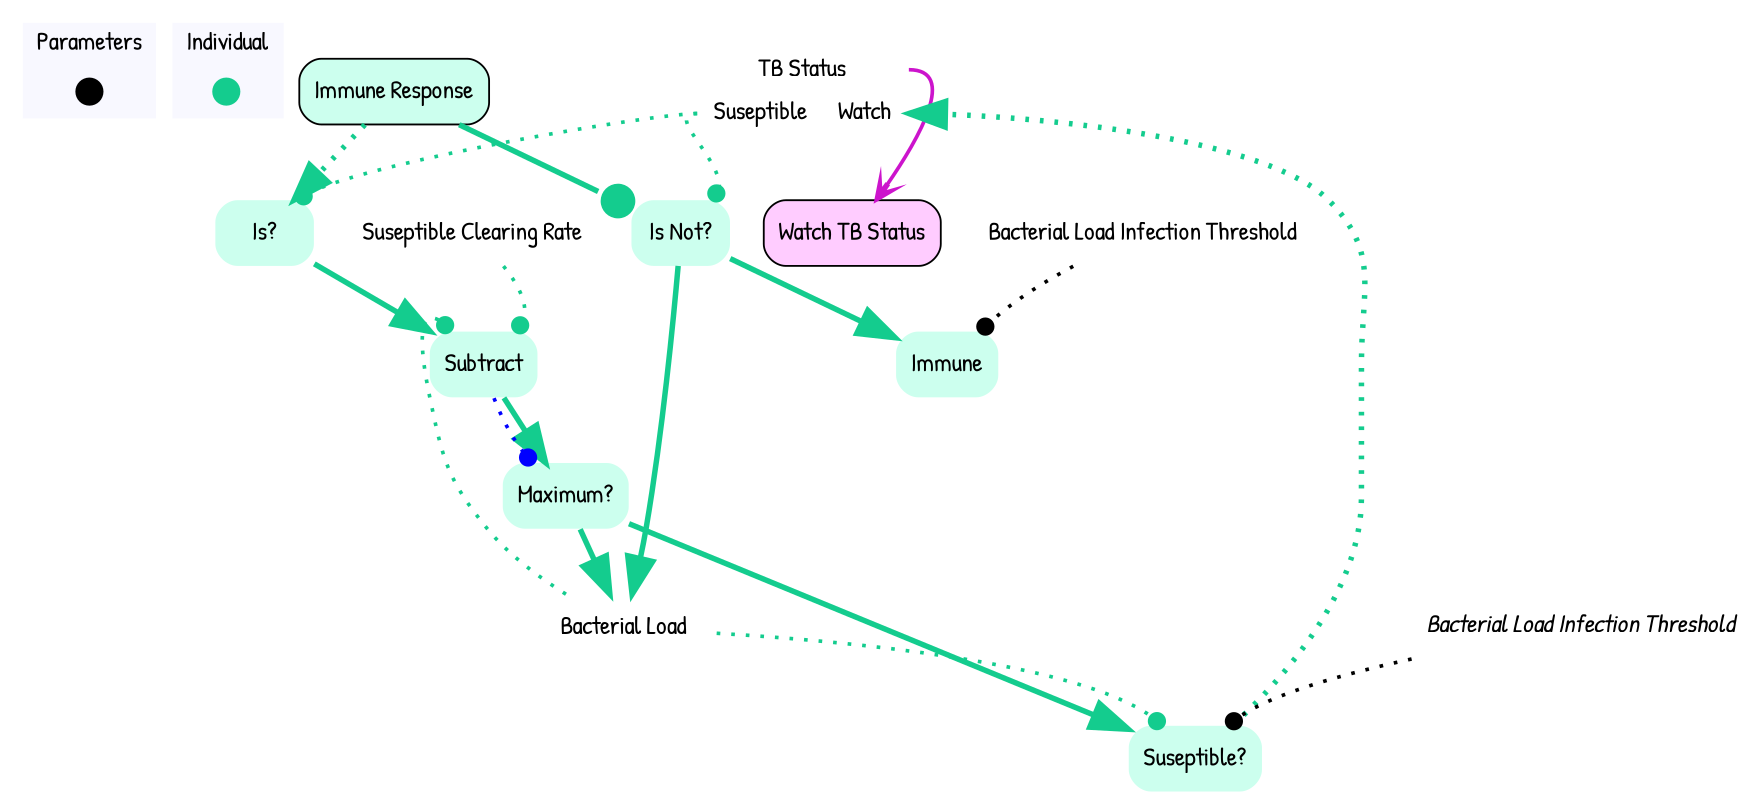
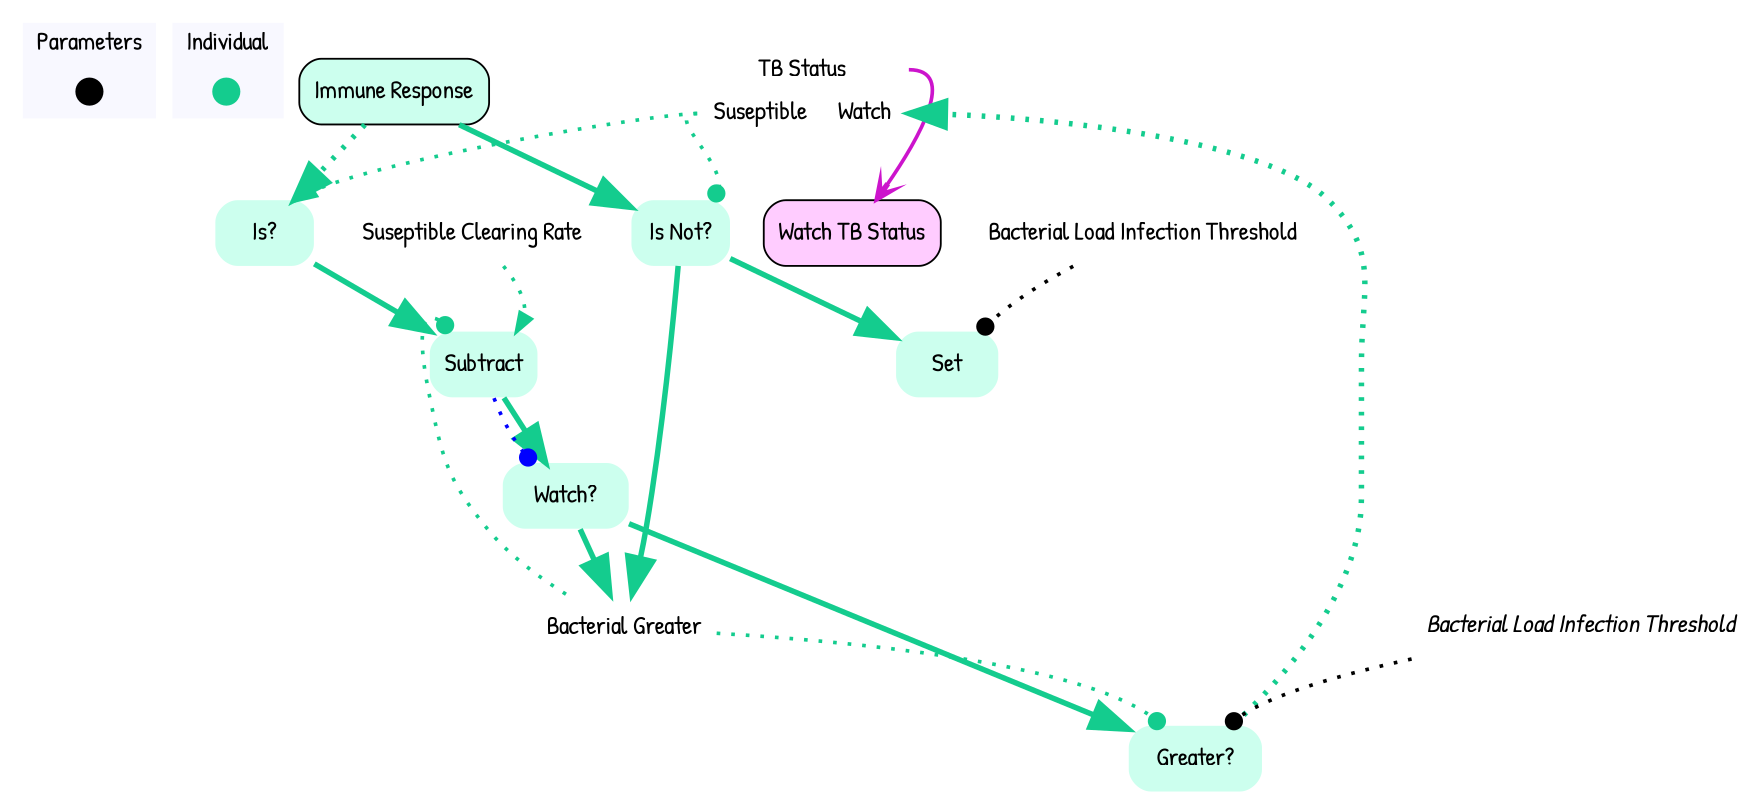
  digraph {
    fontname="Patrick Hand"
    node [color="0.444, 0.2, 1.0" fontname="Patrick Hand" shape=none style="rounded,filled"]
    edge [color="0.444, 0.9 , 0.8" fontname="Patrick Hand" penwidth=2.0 style=dotted]
    contextOverview [color=black fixedsize=true fontcolor=white height=.2 shape=point style=filled width=.2]
    immuneResponseOverview [color="0.444, 0.9 , 0.8" fixedsize=true fontcolor=white height=.2 shape=point style=filled width=.2]
    n3 [color=black fillcolor="0.833, 0.2, 1.0" label="Watch TB Status" shape=box]
    n4 [color=none fillcolor=white label="{<individualtBStatus> TB Status | {<individualtBStatussuseptible> Suseptible|<individualtBStatuslatent> Watch}}" shape=record style=filled]
    n5 [label="Is?"]
    n6 [label="Is Not?"]
    n7 [label=Subtract]
-   n8 [color=none fillcolor=white fontsize=14 label="Bacterial Load" style=filled]
-   n9 [label=Immune]
-   n10 [label="Suseptible?"]
-   n11 [label="Maximum?"]
+   n8 [color=none fillcolor=white fontsize=14 label="Bacterial Greater" style=filled]
+   n9 [label=Set]
+   n10 [label="Greater?"]
+   n11 [label="Watch?"]
    n12 [color=none fillcolor=white fontsize=14 label="Suseptible Clearing Rate" style=filled]
    n13 [color=none fillcolor=white fontsize=14 label=<<i>Bacterial Load Infection Threshold</i>> style=filled]
    n14 [color=black fillcolor="0.444, 0.2, 1.0" label="Immune Response" shape=box]
    n15 [label="Bacterial Load Infection Threshold" color="" style=""]
    subgraph cluster_1 {
      color=white
      fillcolor=ghostwhite
      label=Parameters
      labeljust=l
      style=filled
      contextOverview
    }
    subgraph cluster_2 {
      color=white
      fillcolor=ghostwhite
      label=Individual
      labeljust=l
      nodesep=0.1
      style=filled
      immuneResponseOverview
    }
    n4 -> n3 [arrowhead=vee color="0.833, 0.9 , 0.8" tailport=individualtBStatus style=""]
-   n4 -> n5 [arrowhead=dot headport=ne tailport=individualtBStatussuseptible]
+   n4 -> n5 [arrowhead=normal headport=ne tailport=individualtBStatussuseptible]
    n4 -> n6 [arrowhead=dot headport=ne tailport=individualtBStatussuseptible]
    n5 -> n7 [arrowsize=2.0 penwidth=3.0 style=""]
    n6 -> n8 [arrowsize=2.0 penwidth=3.0 style=""]
    n6 -> n9 [arrowsize=2.0 penwidth=3.0 style=""]
    n7 -> n11 [arrowsize=2.0 penwidth=3.0 style=""]
    n7 -> n11 [arrowhead=dot color=blue headport=nw]
    n8 -> n7 [arrowhead=dot headport=nw]
    n8 -> n10 [arrowhead=dot headport=nw]
    n10 -> n4 [arrowsize=2.0 headport=individualtBStatuslatent penwidth=3.0]
    n11 -> n8 [arrowsize=2.0 penwidth=3.0 style=""]
    n11 -> n10 [arrowsize=2.0 penwidth=3.0 style=""]
-   n12 -> n7 [arrowhead=dot headport=ne]
+   n12 -> n7 [arrowhead=normal headport=ne]
    n13 -> n10 [arrowhead=dot color=black headport=ne]
    n14 -> n5 [arrowsize=2.0 penwidth=3.0]
-   n14 -> n6 [arrowsize=2.0 penwidth=3.0 arrowhead=dot style=""]
+   n14 -> n6 [arrowsize=2.0 penwidth=3.0 style=""]
    n15 -> n9 [arrowhead=dot color=black headport=ne]
  }
